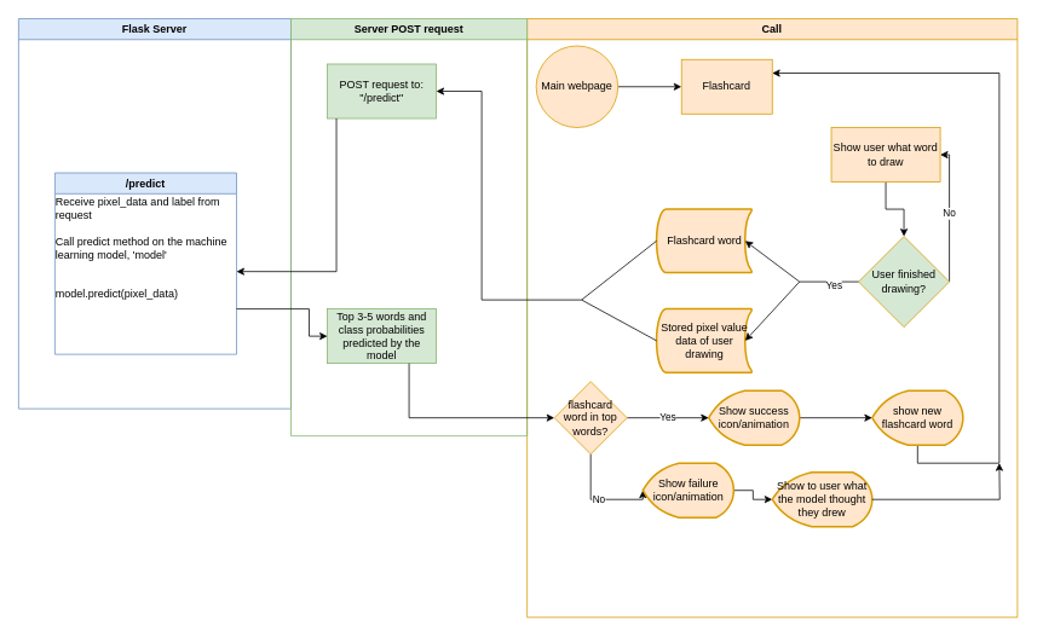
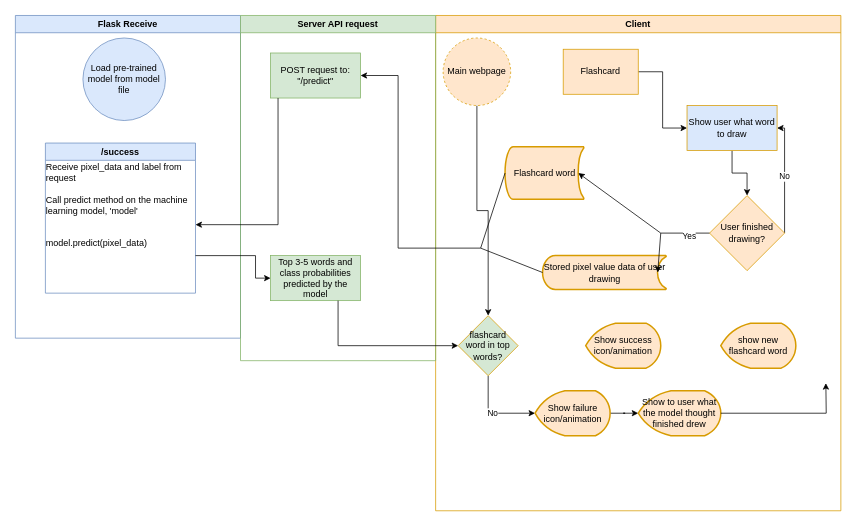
  <mxCell id="0" />
  <mxCell id="1" parent="0" />
- <mxCell id="2" value="Flask Server" style="swimlane;shadow=0;glass=0;sketch=0;fillColor=#dae8fc;strokeColor=#6c8ebf;" parent="1" vertex="1"><mxGeometry width="300" height="430" as="geometry" x="20" y="20" /></mxCell>
- <mxCell id="3" value="/predict" style="swimlane;shadow=0;glass=0;sketch=0;strokeColor=#6c8ebf;fillColor=#dae8fc;" parent="2" vertex="1"><mxGeometry x="40" y="170" width="200" height="200" as="geometry" /></mxCell>
+ <mxCell id="2" value="Flask Receive" style="swimlane;shadow=0;glass=0;sketch=0;fillColor=#dae8fc;strokeColor=#6c8ebf;" parent="1" vertex="1"><mxGeometry width="300" height="430" as="geometry" x="20" y="20" /></mxCell>
+ <mxCell id="3" value="/success" style="swimlane;shadow=0;glass=0;sketch=0;strokeColor=#6c8ebf;fillColor=#dae8fc;" parent="2" vertex="1"><mxGeometry x="40" y="170" width="200" height="200" as="geometry" /></mxCell>
  <mxCell id="4" value="&lt;div style=&quot;text-align: left&quot;&gt;Receive pixel_data and label from request&lt;/div&gt;&lt;div style=&quot;text-align: left&quot;&gt;&lt;br&gt;&lt;/div&gt;&lt;span&gt;&lt;div style=&quot;text-align: left&quot;&gt;&lt;span&gt;Call predict method on the machine learning model, 'model'&lt;/span&gt;&lt;/div&gt;&lt;div style=&quot;text-align: left&quot;&gt;&lt;br&gt;&lt;/div&gt;&lt;br&gt;&lt;div style=&quot;text-align: left&quot;&gt;model.predict(pixel_data)&lt;/div&gt;&lt;/span&gt;" style="text;html=1;strokeColor=none;fillColor=none;align=center;verticalAlign=middle;whiteSpace=wrap;rounded=0;shadow=0;glass=0;sketch=0;" parent="3" vertex="1"><mxGeometry y="30" width="200" height="105" as="geometry" /></mxCell>
- <mxCell id="6" value="Call" style="swimlane;shadow=0;glass=0;sketch=0;strokeColor=#d79b00;fillColor=#ffe6cc;" parent="1" vertex="1"><mxGeometry x="580" width="540" height="660" as="geometry" y="20" /></mxCell>
- <mxCell id="7" style="edgeStyle=orthogonalEdgeStyle;rounded=0;orthogonalLoop=1;jettySize=auto;html=1;entryX=0;entryY=0.5;entryDx=0;entryDy=0;" parent="6" source="8" target="15" edge="1"><mxGeometry relative="1" as="geometry" /></mxCell>
- <mxCell id="8" value="Main webpage" style="ellipse;whiteSpace=wrap;html=1;aspect=fixed;shadow=0;glass=0;sketch=0;strokeColor=#d79b00;fillColor=#ffe6cc;" parent="6" vertex="1"><mxGeometry x="10" y="30" width="90" height="90" as="geometry" /></mxCell>
- <mxCell id="9" value="Stored pixel value data of user drawing" style="strokeWidth=2;html=1;shape=mxgraph.flowchart.stored_data;whiteSpace=wrap;shadow=0;glass=0;sketch=0;fillColor=#ffe6cc;strokeColor=#d79b00;" parent="6" vertex="1"><mxGeometry x="142.5" y="320" width="105" height="70" as="geometry" /></mxCell>
+ <mxCell id="5" value="Load pre-trained model from model file" style="ellipse;whiteSpace=wrap;html=1;aspect=fixed;shadow=0;glass=0;sketch=0;strokeColor=#6c8ebf;fillColor=#dae8fc;" parent="2" vertex="1"><mxGeometry x="90" y="30" width="110" height="110" as="geometry" /></mxCell>
+ <mxCell id="6" value="Client" style="swimlane;shadow=0;glass=0;sketch=0;strokeColor=#d79b00;fillColor=#ffe6cc;" parent="1" vertex="1"><mxGeometry x="580" width="540" height="660" as="geometry" y="20" /></mxCell>
+ <mxCell id="7" style="edgeStyle=orthogonalEdgeStyle;rounded=0;orthogonalLoop=1;jettySize=auto;html=1;" parent="6" source="8" target="19" edge="1"><mxGeometry relative="1" as="geometry" /></mxCell>
+ <mxCell id="8" value="Main webpage" style="ellipse;whiteSpace=wrap;html=1;aspect=fixed;shadow=0;glass=0;sketch=0;strokeColor=#d79b00;fillColor=#ffe6cc;dashed=1;" parent="6" vertex="1"><mxGeometry x="10" y="30" width="90" height="90" as="geometry" /></mxCell>
+ <mxCell id="9" value="Stored pixel value data of user drawing" style="strokeWidth=2;html=1;shape=mxgraph.flowchart.stored_data;whiteSpace=wrap;shadow=0;glass=0;sketch=0;fillColor=#ffe6cc;strokeColor=#d79b00;" parent="6" vertex="1"><mxGeometry x="142.5" y="320" width="165" height="45" as="geometry" /></mxCell>
  <mxCell id="10" value="No" style="edgeStyle=orthogonalEdgeStyle;rounded=0;orthogonalLoop=1;jettySize=auto;html=1;entryX=1;entryY=0.5;entryDx=0;entryDy=0;exitX=1;exitY=0.5;exitDx=0;exitDy=0;" parent="6" source="11" target="13" edge="1"><mxGeometry relative="1" as="geometry"><Array as="points"><mxPoint x="465" y="150" /></Array></mxGeometry></mxCell>
- <mxCell id="11" value="User finished drawing?" style="rhombus;whiteSpace=wrap;html=1;fillColor=#d5e8d4;rounded=0;shadow=0;glass=0;sketch=0;strokeColor=#d79b00;" parent="6" vertex="1"><mxGeometry x="365" y="240" width="100" height="100" as="geometry" /></mxCell>
+ <mxCell id="11" value="User finished drawing?" style="rhombus;whiteSpace=wrap;html=1;fillColor=#ffe6cc;rounded=0;shadow=0;glass=0;sketch=0;strokeColor=#d79b00;" parent="6" vertex="1"><mxGeometry x="365" y="240" width="100" height="100" as="geometry" /></mxCell>
  <mxCell id="12" style="edgeStyle=orthogonalEdgeStyle;rounded=0;orthogonalLoop=1;jettySize=auto;html=1;entryX=0.5;entryY=0;entryDx=0;entryDy=0;" parent="6" source="13" target="11" edge="1"><mxGeometry relative="1" as="geometry" /></mxCell>
- <mxCell id="13" value="Show user what word to draw" style="whiteSpace=wrap;html=1;fillColor=#ffe6cc;rounded=0;shadow=0;glass=0;sketch=0;strokeColor=#d79b00;" parent="6" vertex="1"><mxGeometry x="335" y="120" width="120" height="60" as="geometry" /></mxCell>
+ <mxCell id="13" value="Show user what word to draw" style="whiteSpace=wrap;html=1;fillColor=#dae8fc;rounded=0;shadow=0;glass=0;sketch=0;strokeColor=#d79b00;" parent="6" vertex="1"><mxGeometry x="335" y="120" width="120" height="60" as="geometry" /></mxCell>
+ <mxCell id="14" style="edgeStyle=orthogonalEdgeStyle;rounded=0;orthogonalLoop=1;jettySize=auto;html=1;entryX=0;entryY=0.5;entryDx=0;entryDy=0;" parent="6" source="15" target="13" edge="1"><mxGeometry relative="1" as="geometry" /></mxCell>
  <mxCell id="15" value="Flashcard" style="rounded=0;whiteSpace=wrap;html=1;shadow=0;glass=0;sketch=0;strokeColor=#d79b00;fillColor=#ffe6cc;" parent="6" vertex="1"><mxGeometry x="170" y="45" width="100" height="60" as="geometry" /></mxCell>
- <mxCell id="16" value="Flashcard word" style="strokeWidth=2;html=1;shape=mxgraph.flowchart.stored_data;whiteSpace=wrap;shadow=0;glass=0;sketch=0;fillColor=#ffe6cc;strokeColor=#d79b00;" parent="6" vertex="1"><mxGeometry x="142.5" y="210" width="105" height="70" as="geometry" /></mxCell>
- <mxCell id="17" value="Yes" style="edgeStyle=orthogonalEdgeStyle;rounded=0;orthogonalLoop=1;jettySize=auto;html=1;entryX=0;entryY=0.5;entryDx=0;entryDy=0;entryPerimeter=0;fillColor=#ffe6cc;strokeColor=#000000;" parent="6" source="19" target="21" edge="1"><mxGeometry relative="1" as="geometry" /></mxCell>
+ <mxCell id="16" value="Flashcard word" style="strokeWidth=2;html=1;shape=mxgraph.flowchart.stored_data;whiteSpace=wrap;shadow=0;glass=0;sketch=0;fillColor=#ffe6cc;strokeColor=#d79b00;" parent="6" vertex="1"><mxGeometry x="92.5" y="175" width="105" height="70" as="geometry" /></mxCell>
  <mxCell id="18" value="No" style="edgeStyle=orthogonalEdgeStyle;rounded=0;orthogonalLoop=1;jettySize=auto;html=1;entryX=0;entryY=0.5;entryDx=0;entryDy=0;entryPerimeter=0;fillColor=#ffe6cc;strokeColor=#000000;" parent="6" source="19" target="25" edge="1"><mxGeometry relative="1" as="geometry"><Array as="points"><mxPoint x="70" y="530" /></Array></mxGeometry></mxCell>
- <mxCell id="19" value="flashcard word in top words?" style="rhombus;whiteSpace=wrap;html=1;shadow=0;glass=0;sketch=0;strokeColor=#d79b00;fillColor=#ffe6cc;" parent="6" vertex="1"><mxGeometry x="30" y="400" width="80" height="80" as="geometry" /></mxCell>
- <mxCell id="20" style="edgeStyle=orthogonalEdgeStyle;rounded=0;orthogonalLoop=1;jettySize=auto;html=1;entryX=0;entryY=0.5;entryDx=0;entryDy=0;entryPerimeter=0;fillColor=#ffe6cc;strokeColor=#000000;" parent="6" source="21" target="23" edge="1"><mxGeometry relative="1" as="geometry" /></mxCell>
+ <mxCell id="19" value="flashcard word in top words?" style="rhombus;whiteSpace=wrap;html=1;shadow=0;glass=0;sketch=0;strokeColor=#d79b00;fillColor=#d5e8d4;" parent="6" vertex="1"><mxGeometry x="30" y="400" width="80" height="80" as="geometry" /></mxCell>
  <mxCell id="21" value="Show success icon/animation" style="strokeWidth=2;html=1;shape=mxgraph.flowchart.display;whiteSpace=wrap;shadow=0;glass=0;sketch=0;fillColor=#ffe6cc;strokeColor=#d79b00;" parent="6" vertex="1"><mxGeometry x="200" y="410" width="100" height="60" as="geometry" /></mxCell>
- <mxCell id="22" style="edgeStyle=orthogonalEdgeStyle;rounded=0;orthogonalLoop=1;jettySize=auto;html=1;entryX=1;entryY=0.25;entryDx=0;entryDy=0;" parent="6" source="23" target="15" edge="1"><mxGeometry relative="1" as="geometry"><mxPoint x="330" y="60" as="targetPoint" /><Array as="points"><mxPoint x="520" y="490" /><mxPoint x="520" y="60" /></Array></mxGeometry></mxCell>
  <mxCell id="23" value="show new flashcard word" style="strokeWidth=2;html=1;shape=mxgraph.flowchart.display;whiteSpace=wrap;shadow=0;glass=0;sketch=0;fillColor=#ffe6cc;strokeColor=#d79b00;" parent="6" vertex="1"><mxGeometry x="380" y="410" width="100" height="60" as="geometry" /></mxCell>
  <mxCell id="24" style="edgeStyle=orthogonalEdgeStyle;rounded=0;orthogonalLoop=1;jettySize=auto;html=1;entryX=0;entryY=0.5;entryDx=0;entryDy=0;entryPerimeter=0;strokeColor=#000000;" parent="6" source="25" target="26" edge="1"><mxGeometry relative="1" as="geometry" /></mxCell>
- <mxCell id="25" value="Show failure icon/animation" style="strokeWidth=2;html=1;shape=mxgraph.flowchart.display;whiteSpace=wrap;shadow=0;glass=0;sketch=0;fillColor=#ffe6cc;strokeColor=#d79b00;" parent="6" vertex="1"><mxGeometry x="127.5" y="490" width="100" height="60" as="geometry" /></mxCell>
- <mxCell id="26" value="Show to user what the model thought they drew" style="strokeWidth=2;html=1;shape=mxgraph.flowchart.display;whiteSpace=wrap;shadow=0;glass=0;sketch=0;fillColor=#ffe6cc;strokeColor=#d79b00;" parent="6" vertex="1"><mxGeometry x="270" y="500" width="110" height="60" as="geometry" /></mxCell>
- <mxCell id="27" value="Server POST request" style="swimlane;shadow=0;glass=0;sketch=0;strokeColor=#82b366;fillColor=#d5e8d4;" parent="1" vertex="1"><mxGeometry x="320" width="260" height="460" as="geometry" y="20" /></mxCell>
+ <mxCell id="25" value="Show failure icon/animation" style="strokeWidth=2;html=1;shape=mxgraph.flowchart.display;whiteSpace=wrap;shadow=0;glass=0;sketch=0;fillColor=#ffe6cc;strokeColor=#d79b00;" parent="6" vertex="1"><mxGeometry x="132.5" y="500" width="100" height="60" as="geometry" /></mxCell>
+ <mxCell id="26" value="Show to user what the model thought finished drew" style="strokeWidth=2;html=1;shape=mxgraph.flowchart.display;whiteSpace=wrap;shadow=0;glass=0;sketch=0;fillColor=#ffe6cc;strokeColor=#d79b00;" parent="6" vertex="1"><mxGeometry x="270" y="500" width="110" height="60" as="geometry" /></mxCell>
+ <mxCell id="27" value="Server API request" style="swimlane;shadow=0;glass=0;sketch=0;strokeColor=#82b366;fillColor=#d5e8d4;" parent="1" vertex="1"><mxGeometry x="320" width="260" height="460" as="geometry" y="20" /></mxCell>
  <mxCell id="28" value="POST request to: &quot;/predict&quot;" style="rounded=0;whiteSpace=wrap;html=1;shadow=0;glass=0;sketch=0;strokeColor=#82b366;fillColor=#d5e8d4;" parent="27" vertex="1"><mxGeometry x="40" y="50" width="120" height="60" as="geometry" /></mxCell>
  <mxCell id="29" value="Top 3-5 words and class probabilities predicted by the model" style="rounded=0;whiteSpace=wrap;html=1;shadow=0;glass=0;sketch=0;strokeColor=#82b366;fillColor=#d5e8d4;" parent="27" vertex="1"><mxGeometry x="40" y="320" width="120" height="60" as="geometry" /></mxCell>
  <mxCell id="30" value="" style="endArrow=none;html=1;rounded=0;entryX=0;entryY=0.5;entryDx=0;entryDy=0;" parent="1" target="11" edge="1"><mxGeometry width="50" height="50" relative="1" as="geometry"><mxPoint x="880" y="310" as="sourcePoint" /><mxPoint x="640" y="360" as="targetPoint" /></mxGeometry></mxCell>
  <mxCell id="31" value="Yes" style="edgeLabel;html=1;align=center;verticalAlign=middle;resizable=0;points=[];" parent="30" vertex="1" connectable="0"><mxGeometry x="0.134" y="-2" relative="1" as="geometry"><mxPoint y="1" as="offset" /></mxGeometry></mxCell>
  <mxCell id="32" value="" style="endArrow=classic;html=1;rounded=0;entryX=0.93;entryY=0.5;entryDx=0;entryDy=0;entryPerimeter=0;" parent="1" target="16" edge="1"><mxGeometry width="50" height="50" relative="1" as="geometry"><mxPoint x="880" y="310" as="sourcePoint" /><mxPoint x="745" y="220" as="targetPoint" /></mxGeometry></mxCell>
  <mxCell id="33" value="" style="endArrow=classic;html=1;rounded=0;entryX=0.93;entryY=0.5;entryDx=0;entryDy=0;entryPerimeter=0;" parent="1" target="9" edge="1"><mxGeometry width="50" height="50" relative="1" as="geometry"><mxPoint x="880" y="310" as="sourcePoint" /><mxPoint x="755" y="230" as="targetPoint" /></mxGeometry></mxCell>
  <mxCell id="34" value="" style="endArrow=none;html=1;rounded=0;entryX=0;entryY=0.5;entryDx=0;entryDy=0;entryPerimeter=0;" parent="1" target="16" edge="1"><mxGeometry width="50" height="50" relative="1" as="geometry"><mxPoint x="640" y="330" as="sourcePoint" /><mxPoint x="710" y="270" as="targetPoint" /></mxGeometry></mxCell>
  <mxCell id="35" value="" style="endArrow=none;html=1;rounded=0;entryX=0;entryY=0.5;entryDx=0;entryDy=0;entryPerimeter=0;fillColor=#ffe6cc;strokeColor=#000000;" parent="1" target="9" edge="1"><mxGeometry width="50" height="50" relative="1" as="geometry"><mxPoint x="640" y="330" as="sourcePoint" /><mxPoint x="722.5" y="275" as="targetPoint" /></mxGeometry></mxCell>
  <mxCell id="36" style="edgeStyle=orthogonalEdgeStyle;rounded=0;orthogonalLoop=1;jettySize=auto;html=1;entryX=1;entryY=0.75;entryDx=0;entryDy=0;" parent="1" source="28" target="4" edge="1"><mxGeometry relative="1" as="geometry"><Array as="points"><mxPoint x="370" y="100" /><mxPoint x="370" y="299" /></Array></mxGeometry></mxCell>
  <mxCell id="37" value="" style="endArrow=classic;html=1;rounded=0;entryX=1;entryY=0.5;entryDx=0;entryDy=0;" parent="1" target="28" edge="1"><mxGeometry width="50" height="50" relative="1" as="geometry"><mxPoint x="640" y="330" as="sourcePoint" /><mxPoint x="640" y="390" as="targetPoint" /><Array as="points"><mxPoint x="530" y="330" /><mxPoint x="530" y="100" /></Array></mxGeometry></mxCell>
  <mxCell id="38" style="edgeStyle=orthogonalEdgeStyle;rounded=0;orthogonalLoop=1;jettySize=auto;html=1;" parent="1" source="26" edge="1"><mxGeometry relative="1" as="geometry"><mxPoint x="1100" y="510" as="targetPoint" /></mxGeometry></mxCell>
  <mxCell id="39" style="edgeStyle=orthogonalEdgeStyle;rounded=0;orthogonalLoop=1;jettySize=auto;html=1;exitX=1;exitY=0.75;exitDx=0;exitDy=0;entryX=0;entryY=0.5;entryDx=0;entryDy=0;" parent="1" source="3" target="29" edge="1"><mxGeometry relative="1" as="geometry"><Array as="points"><mxPoint x="340" y="340" /><mxPoint x="340" y="370" /></Array></mxGeometry></mxCell>
  <mxCell id="40" style="edgeStyle=orthogonalEdgeStyle;rounded=0;orthogonalLoop=1;jettySize=auto;html=1;entryX=0;entryY=0.5;entryDx=0;entryDy=0;" parent="1" source="29" target="19" edge="1"><mxGeometry relative="1" as="geometry"><Array as="points"><mxPoint x="450" y="460" /></Array></mxGeometry></mxCell>
